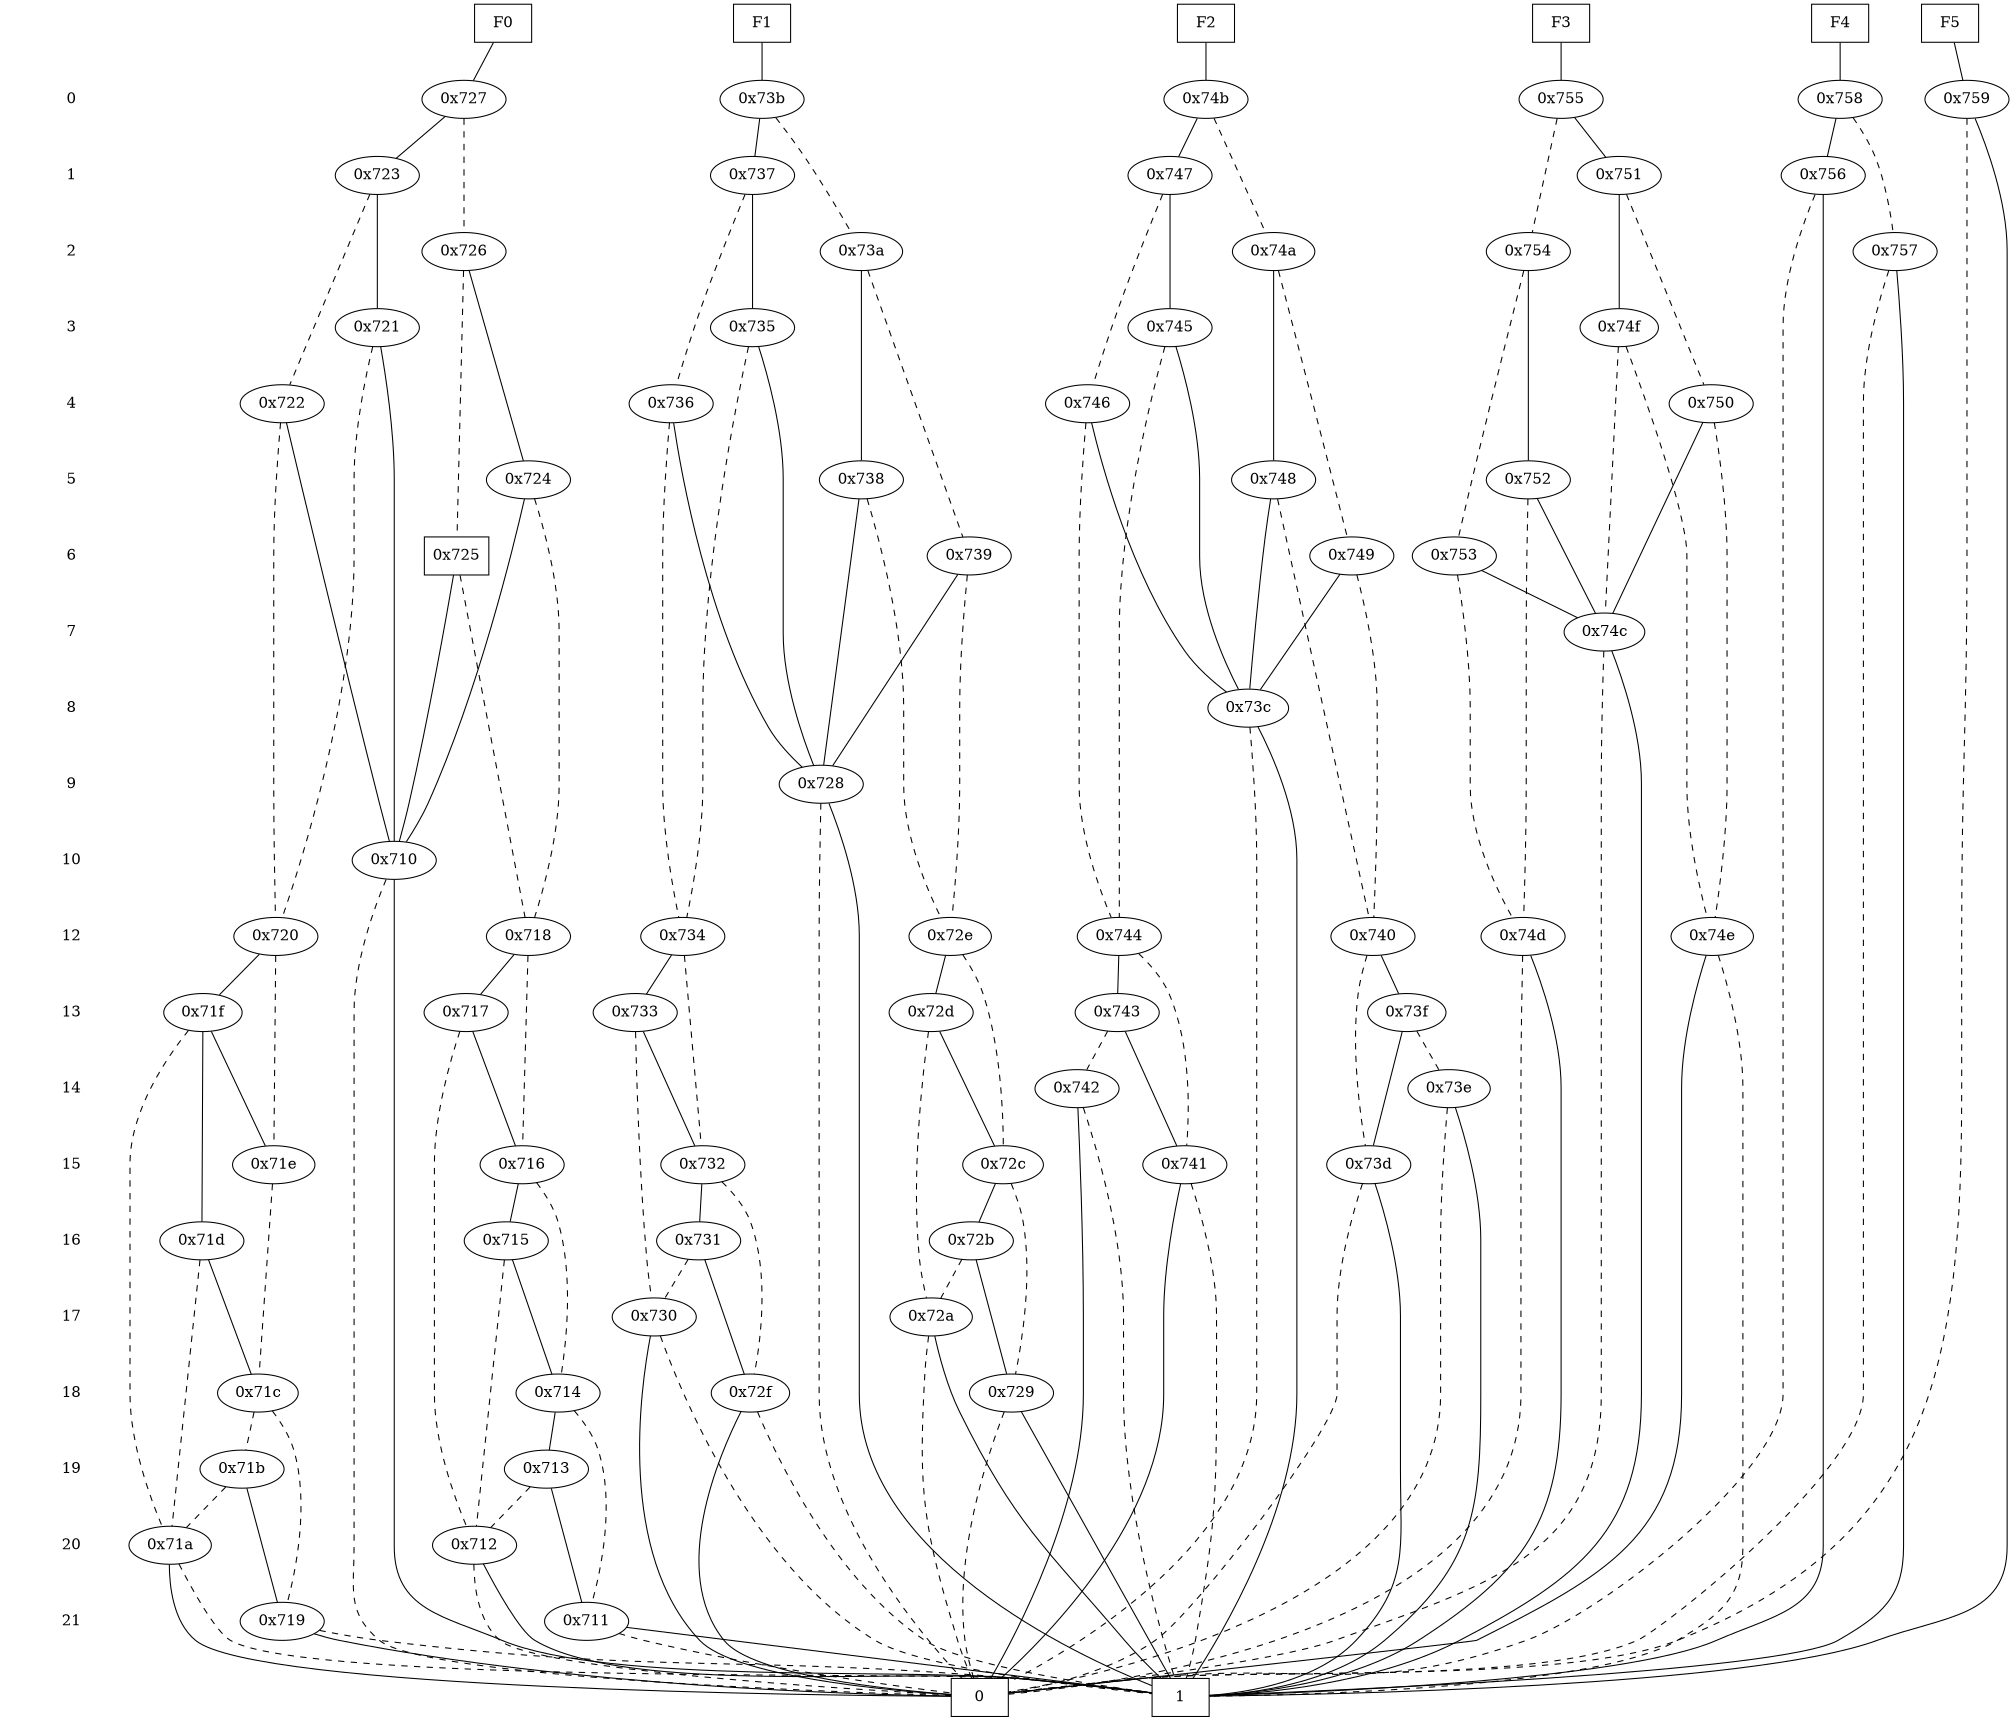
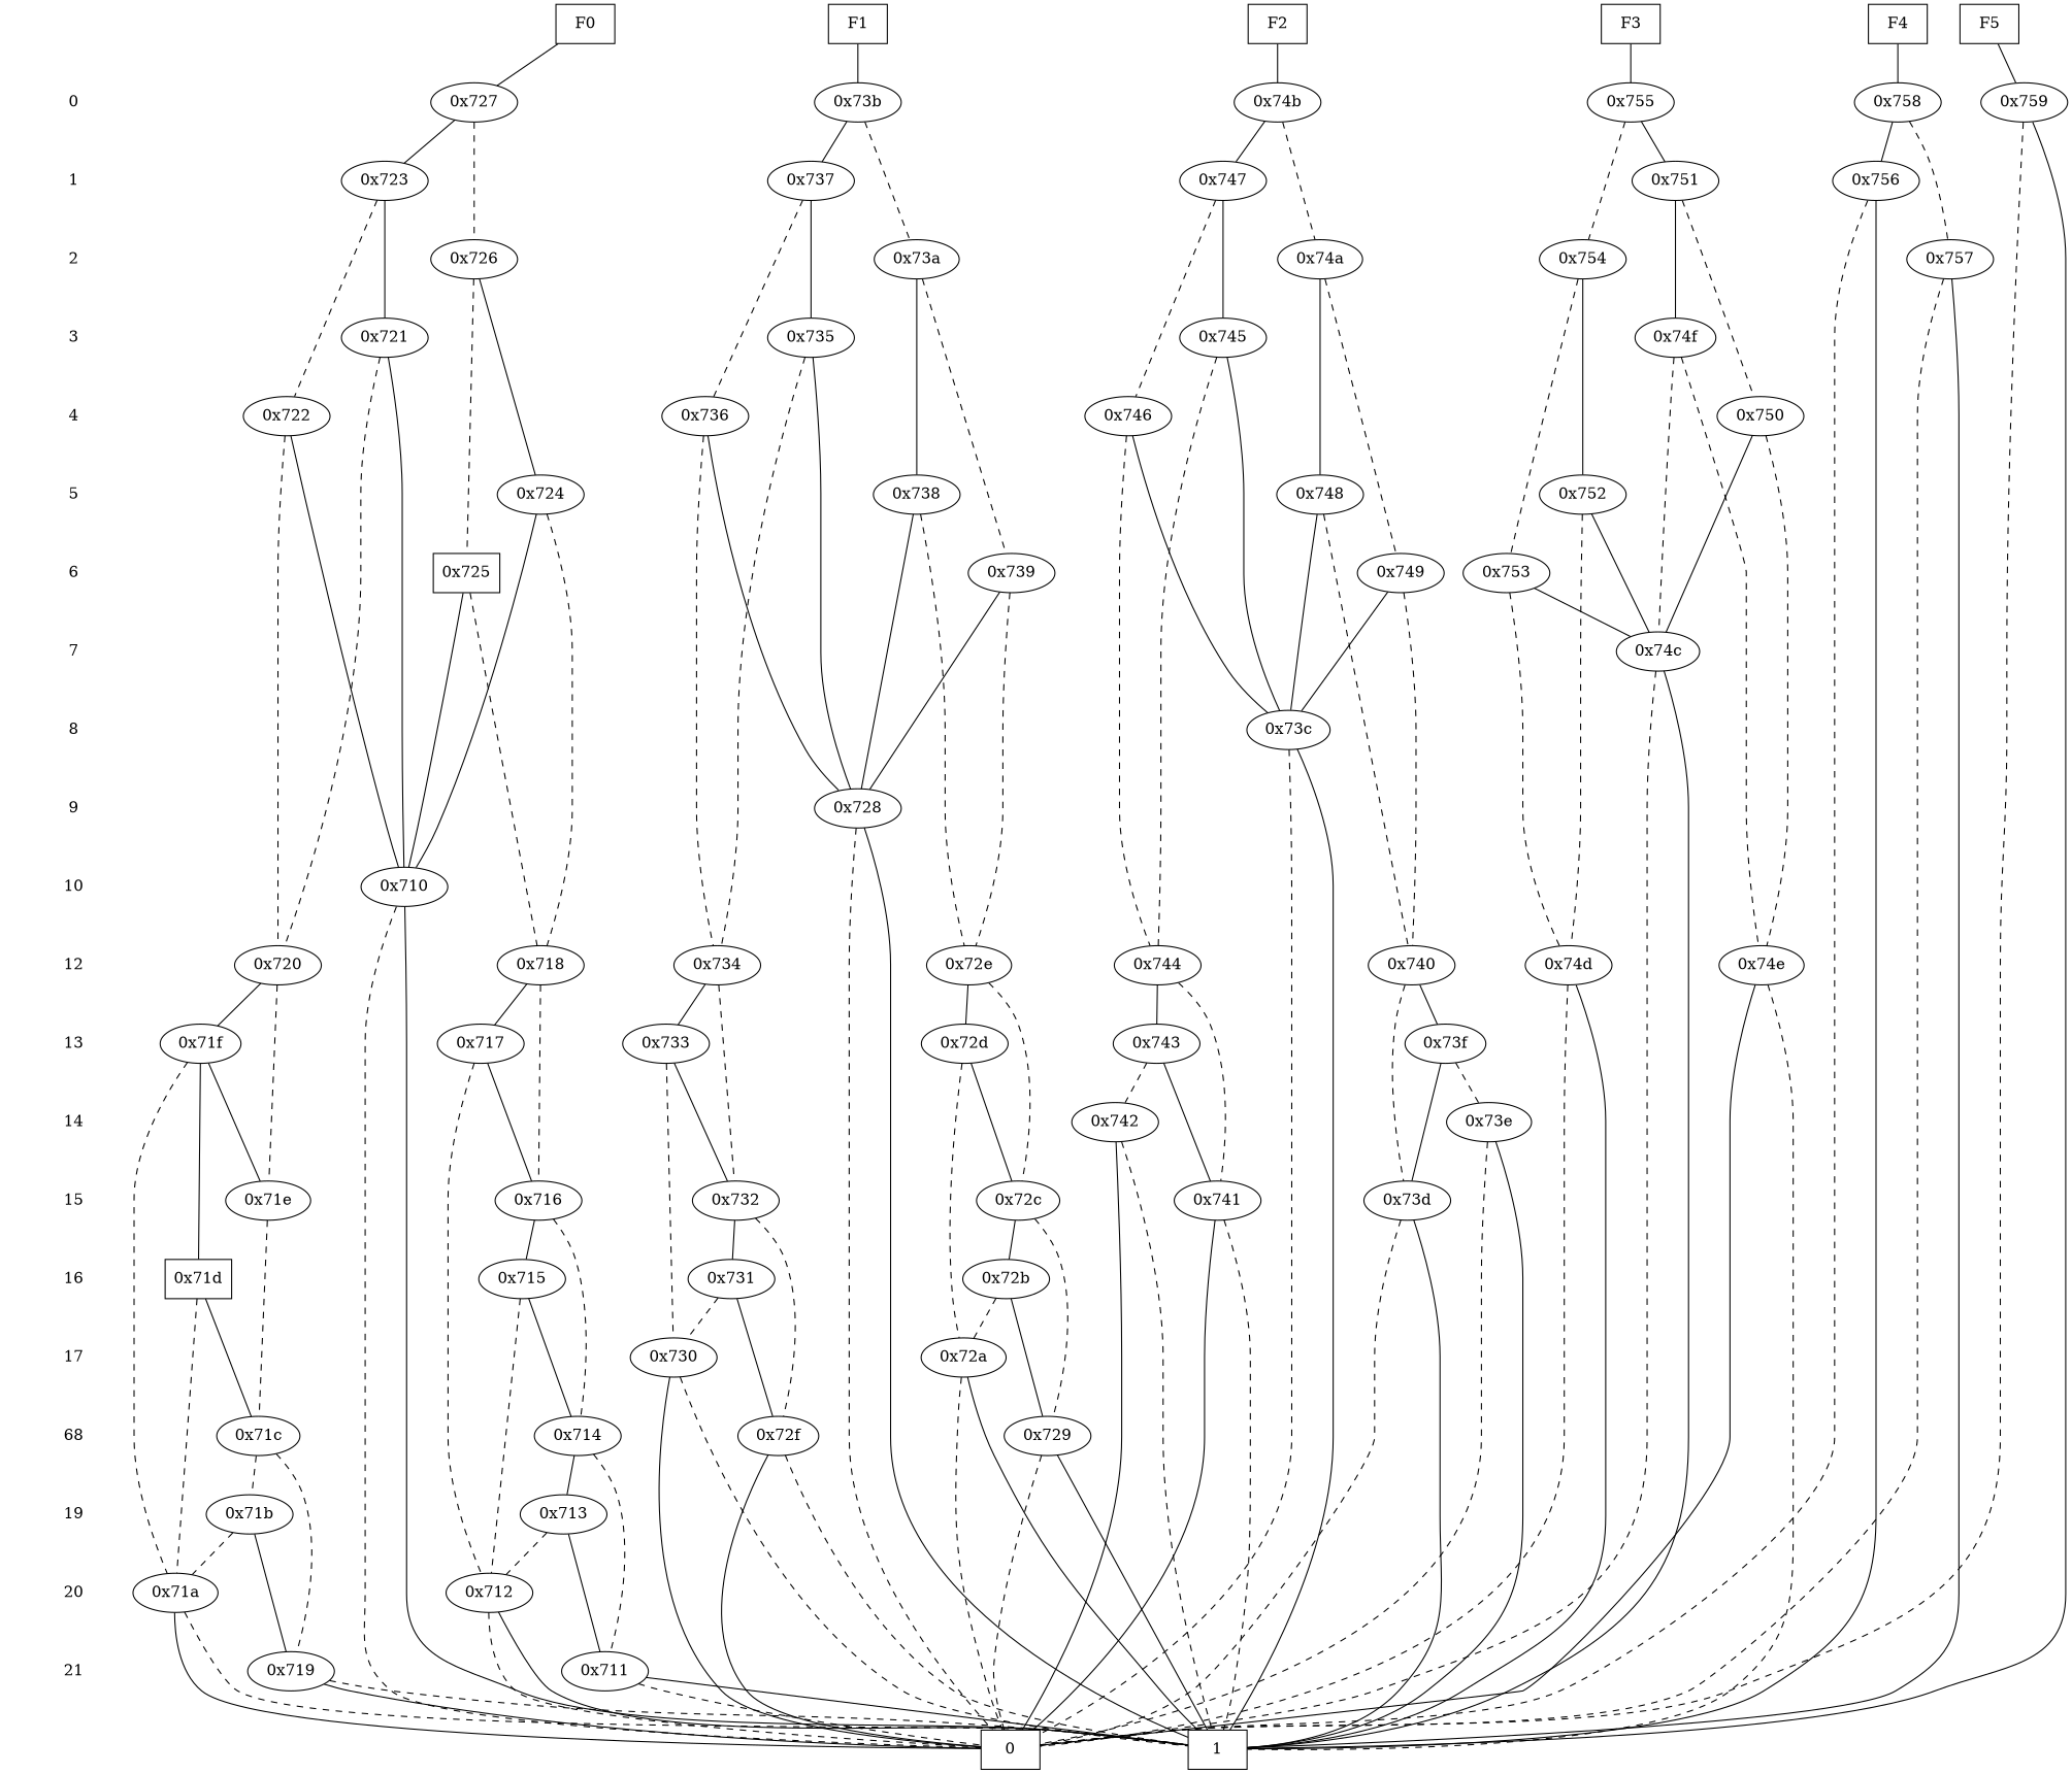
  digraph {
    edge [dir=none style=dashed]
    "CONST NODES" [shape=plaintext style=invis]
    " 0 " [shape=plaintext]
    " 1 " [shape=plaintext]
    " 2 " [shape=plaintext]
    " 3 " [shape=plaintext]
    " 4 " [shape=plaintext]
    " 5 " [shape=plaintext]
    " 6 " [shape=plaintext]
    " 7 " [shape=plaintext]
    " 8 " [shape=plaintext]
    " 9 " [shape=plaintext]
    " 10 " [shape=plaintext]
    " 12 " [shape=plaintext]
    " 13 " [shape=plaintext]
    " 14 " [shape=plaintext]
    " 15 " [shape=plaintext]
    " 16 " [shape=plaintext]
    " 17 " [shape=plaintext]
-   " 18 " [shape=plaintext]
+   " 18 " [shape=plaintext label=68]
    " 19 " [shape=plaintext]
    " 20 " [shape=plaintext]
    " 21 " [shape=plaintext]
    F0 [shape=box]
    F1 [shape=box]
    F2 [shape=box]
    F3 [shape=box]
    F4 [shape=box]
    F5 [shape=box]
    "0x755"
    "0x73b"
    "0x727"
    "0x759"
    "0x758"
    "0x74b"
    "0x737"
    "0x723"
    "0x747"
    "0x756"
    "0x751"
    "0x74a"
    "0x754"
    "0x757"
    "0x73a"
    "0x726"
    "0x74f"
    "0x735"
    "0x721"
    "0x745"
    "0x750"
    "0x736"
    "0x722"
    "0x746"
    "0x738"
    "0x752"
    "0x724"
    "0x748"
    "0x739"
    "0x753"
    "0x725" [shape=box]
    "0x749"
    "0x74c"
    "0x73c"
    "0x728"
    "0x710"
    "0x74e"
    "0x720"
    "0x740"
    "0x744"
    "0x74d"
    "0x72e"
    "0x734"
    "0x718"
    "0x72d"
    "0x73f"
    "0x717"
    "0x733"
    "0x743"
    "0x71f"
    "0x742"
    "0x73e"
    "0x741"
    "0x71e"
    "0x73d"
    "0x72c"
    "0x732"
    "0x716"
    "0x715"
-   "0x71d"
+   "0x71d" [shape=box]
    "0x72b"
    "0x731"
    "0x730"
    "0x72a"
    "0x71c"
    "0x72f"
    "0x729"
    "0x714"
    "0x71b"
    "0x713"
    "0x71a"
    "0x712"
    "0x719"
    "0x711"
    n103 [label=0 shape=box]
    n104 [label=1 shape=box]
    subgraph sub_1 {
      "CONST NODES"
      " 0 "
      " 1 "
      " 2 "
      " 3 "
      " 4 "
      " 5 "
      " 6 "
      " 7 "
      " 8 "
      " 9 "
      " 10 "
      " 12 "
      " 13 "
      " 14 "
      " 15 "
      " 16 "
      " 17 "
      " 18 "
      " 19 "
      " 20 "
      " 21 "
    }
    subgraph sub_2 {
      rank=same
      F0
      F1
      F2
      F3
      F4
      F5
    }
    subgraph sub_3 {
      rank=same
      " 0 "
      "0x755"
      "0x73b"
      "0x727"
      "0x759"
      "0x758"
      "0x74b"
    }
    subgraph sub_4 {
      rank=same
      " 1 "
      "0x737"
      "0x723"
      "0x747"
      "0x756"
      "0x751"
    }
    subgraph sub_5 {
      rank=same
      " 2 "
      "0x74a"
      "0x754"
      "0x757"
      "0x73a"
      "0x726"
    }
    subgraph sub_6 {
      rank=same
      " 3 "
      "0x74f"
      "0x735"
      "0x721"
      "0x745"
    }
    subgraph sub_7 {
      rank=same
      " 4 "
      "0x750"
      "0x736"
      "0x722"
      "0x746"
    }
    subgraph sub_8 {
      rank=same
      " 5 "
      "0x738"
      "0x752"
      "0x724"
      "0x748"
    }
    subgraph sub_9 {
      rank=same
      " 6 "
      "0x739"
      "0x753"
      "0x725"
      "0x749"
    }
    subgraph sub_10 {
      rank=same
      " 7 "
      "0x74c"
    }
    subgraph sub_11 {
      rank=same
      " 8 "
      "0x73c"
    }
    subgraph sub_12 {
      rank=same
      " 9 "
      "0x728"
    }
    subgraph sub_13 {
      rank=same
      " 10 "
      "0x710"
    }
    subgraph sub_14 {
      rank=same
      " 12 "
      "0x74e"
      "0x720"
      "0x740"
      "0x744"
      "0x74d"
      "0x72e"
      "0x734"
      "0x718"
    }
    subgraph sub_15 {
      rank=same
      " 13 "
      "0x72d"
      "0x73f"
      "0x717"
      "0x733"
      "0x743"
      "0x71f"
    }
    subgraph sub_16 {
      rank=same
      " 14 "
      "0x742"
      "0x73e"
    }
    subgraph sub_17 {
      rank=same
      " 15 "
      "0x741"
      "0x71e"
      "0x73d"
      "0x72c"
      "0x732"
      "0x716"
    }
    subgraph sub_18 {
      rank=same
      " 16 "
      "0x715"
      "0x71d"
      "0x72b"
      "0x731"
    }
    subgraph sub_19 {
      rank=same
      " 17 "
      "0x730"
      "0x72a"
    }
    subgraph sub_20 {
      rank=same
      " 18 "
      "0x71c"
      "0x72f"
      "0x729"
      "0x714"
    }
    subgraph sub_21 {
      rank=same
      " 19 "
      "0x71b"
      "0x713"
    }
    subgraph sub_22 {
      rank=same
      " 20 "
      "0x71a"
      "0x712"
    }
    subgraph sub_23 {
      rank=same
      " 21 "
      "0x719"
      "0x711"
    }
    subgraph sub_24 {
      rank=same
      "CONST NODES"
      subgraph sub_25 {
        rank=same
        n103
        n104
      }
    }
    " 0 " -> " 1 " [style=invis]
    " 1 " -> " 2 " [style=invis]
    " 2 " -> " 3 " [style=invis]
    " 3 " -> " 4 " [style=invis]
    " 4 " -> " 5 " [style=invis]
    " 5 " -> " 6 " [style=invis]
    " 6 " -> " 7 " [style=invis]
    " 7 " -> " 8 " [style=invis]
    " 8 " -> " 9 " [style=invis]
    " 9 " -> " 10 " [style=invis]
    " 10 " -> " 12 " [style=invis]
    " 12 " -> " 13 " [style=invis]
    " 13 " -> " 14 " [style=invis]
    " 14 " -> " 15 " [style=invis]
    " 15 " -> " 16 " [style=invis]
    " 16 " -> " 17 " [style=invis]
    " 17 " -> " 18 " [style=invis]
    " 18 " -> " 19 " [style=invis]
    " 19 " -> " 20 " [style=invis]
    " 20 " -> " 21 " [style=invis]
    " 21 " -> "CONST NODES" [style=invis]
    F0 -> F1 [style=invis]
    F0 -> "0x727" [style=solid]
    F1 -> F2 [style=invis]
    F1 -> "0x73b" [style=solid]
    F2 -> F3 [style=invis]
    F2 -> "0x74b" [style=solid]
    F3 -> F4 [style=invis]
    F3 -> "0x755" [style=solid]
    F4 -> F5 [style=invis]
    F4 -> "0x758" [style=solid]
    F5 -> "0x759" [style=solid]
    "0x755" -> "0x751" [style=""]
    "0x755" -> "0x754"
    "0x73b" -> "0x737" [style=""]
    "0x73b" -> "0x73a"
    "0x727" -> "0x723" [style=""]
    "0x727" -> "0x726"
    "0x759" -> n103
    "0x759" -> n104 [style=""]
    "0x758" -> "0x756" [style=""]
    "0x758" -> "0x757"
    "0x74b" -> "0x747" [style=""]
    "0x74b" -> "0x74a"
    "0x737" -> "0x735" [style=""]
    "0x737" -> "0x736"
    "0x723" -> "0x721" [style=""]
    "0x723" -> "0x722"
    "0x747" -> "0x745" [style=""]
    "0x747" -> "0x746"
    "0x756" -> n103
    "0x756" -> n104 [style=""]
    "0x751" -> "0x74f" [style=""]
    "0x751" -> "0x750"
    "0x74a" -> "0x748" [style=""]
    "0x74a" -> "0x749"
    "0x754" -> "0x752" [style=""]
    "0x754" -> "0x753"
    "0x757" -> n103
    "0x757" -> n104 [style=""]
    "0x73a" -> "0x738" [style=""]
    "0x73a" -> "0x739"
    "0x726" -> "0x724" [style=""]
    "0x726" -> "0x725"
    "0x74f" -> "0x74c"
    "0x74f" -> "0x74e"
    "0x735" -> "0x728" [style=""]
    "0x735" -> "0x734"
    "0x721" -> "0x710" [style=""]
    "0x721" -> "0x720"
    "0x745" -> "0x73c" [style=""]
    "0x745" -> "0x744"
    "0x750" -> "0x74c" [style=""]
    "0x750" -> "0x74e"
    "0x736" -> "0x728" [style=""]
    "0x736" -> "0x734"
    "0x722" -> "0x710" [style=""]
    "0x722" -> "0x720"
    "0x746" -> "0x73c" [style=""]
    "0x746" -> "0x744"
    "0x738" -> "0x728" [style=""]
    "0x738" -> "0x72e"
    "0x752" -> "0x74c" [style=""]
    "0x752" -> "0x74d"
    "0x724" -> "0x710" [style=""]
    "0x724" -> "0x718"
    "0x748" -> "0x73c" [style=""]
    "0x748" -> "0x740"
    "0x739" -> "0x728" [style=""]
    "0x739" -> "0x72e"
    "0x753" -> "0x74c" [style=""]
    "0x753" -> "0x74d"
    "0x725" -> "0x710" [style=""]
    "0x725" -> "0x718"
    "0x749" -> "0x73c" [style=""]
    "0x749" -> "0x740"
    "0x74c" -> n103
    "0x74c" -> n104 [style=""]
    "0x73c" -> n103
    "0x73c" -> n104 [style=""]
    "0x728" -> n103
    "0x728" -> n104 [style=""]
    "0x710" -> n103
    "0x710" -> n104 [style=""]
    "0x74e" -> n103 [style=""]
    "0x74e" -> n104
    "0x720" -> "0x71f" [style=""]
    "0x720" -> "0x71e"
    "0x740" -> "0x73f" [style=""]
    "0x740" -> "0x73d"
    "0x744" -> "0x743" [style=""]
    "0x744" -> "0x741"
    "0x74d" -> n103
    "0x74d" -> n104 [style=""]
    "0x72e" -> "0x72d" [style=""]
    "0x72e" -> "0x72c"
    "0x734" -> "0x733" [style=""]
    "0x734" -> "0x732"
    "0x718" -> "0x717" [style=""]
    "0x718" -> "0x716"
    "0x72d" -> "0x72c" [style=""]
    "0x72d" -> "0x72a"
    "0x73f" -> "0x73e"
    "0x73f" -> "0x73d" [style=""]
    "0x717" -> "0x716" [style=""]
    "0x717" -> "0x712"
    "0x733" -> "0x732" [style=""]
    "0x733" -> "0x730"
    "0x743" -> "0x742"
    "0x743" -> "0x741" [style=""]
    "0x71f" -> "0x71e" [style=""]
    "0x71f" -> "0x71d" [style=""]
    "0x71f" -> "0x71a"
    "0x742" -> n103 [style=""]
    "0x742" -> n104
    "0x73e" -> n103
    "0x73e" -> n104 [style=""]
    "0x741" -> n103 [style=""]
    "0x741" -> n104
    "0x71e" -> "0x71c"
    "0x73d" -> n103
    "0x73d" -> n104 [style=""]
    "0x72c" -> "0x72b" [style=""]
    "0x72c" -> "0x729"
    "0x732" -> "0x731" [style=""]
    "0x732" -> "0x72f"
    "0x716" -> "0x715" [style=""]
    "0x716" -> "0x714"
    "0x715" -> "0x714" [style=""]
    "0x715" -> "0x712"
    "0x71d" -> "0x71c" [style=""]
    "0x71d" -> "0x71a"
    "0x72b" -> "0x72a"
    "0x72b" -> "0x729" [style=""]
    "0x731" -> "0x730"
    "0x731" -> "0x72f" [style=""]
    "0x730" -> n103 [style=""]
    "0x730" -> n104
    "0x72a" -> n103
    "0x72a" -> n104 [style=""]
    "0x71c" -> "0x71b"
    "0x71c" -> "0x719"
    "0x72f" -> n103 [style=""]
    "0x72f" -> n104
    "0x729" -> n103
    "0x729" -> n104 [style=""]
    "0x714" -> "0x713" [style=""]
    "0x714" -> "0x711"
    "0x71b" -> "0x71a"
    "0x71b" -> "0x719" [style=""]
    "0x713" -> "0x712"
    "0x713" -> "0x711" [style=""]
    "0x71a" -> n103 [style=""]
    "0x71a" -> n104
    "0x712" -> n103
    "0x712" -> n104 [style=""]
    "0x719" -> n103 [style=""]
    "0x719" -> n104
    "0x711" -> n103
    "0x711" -> n104 [style=""]
  }
